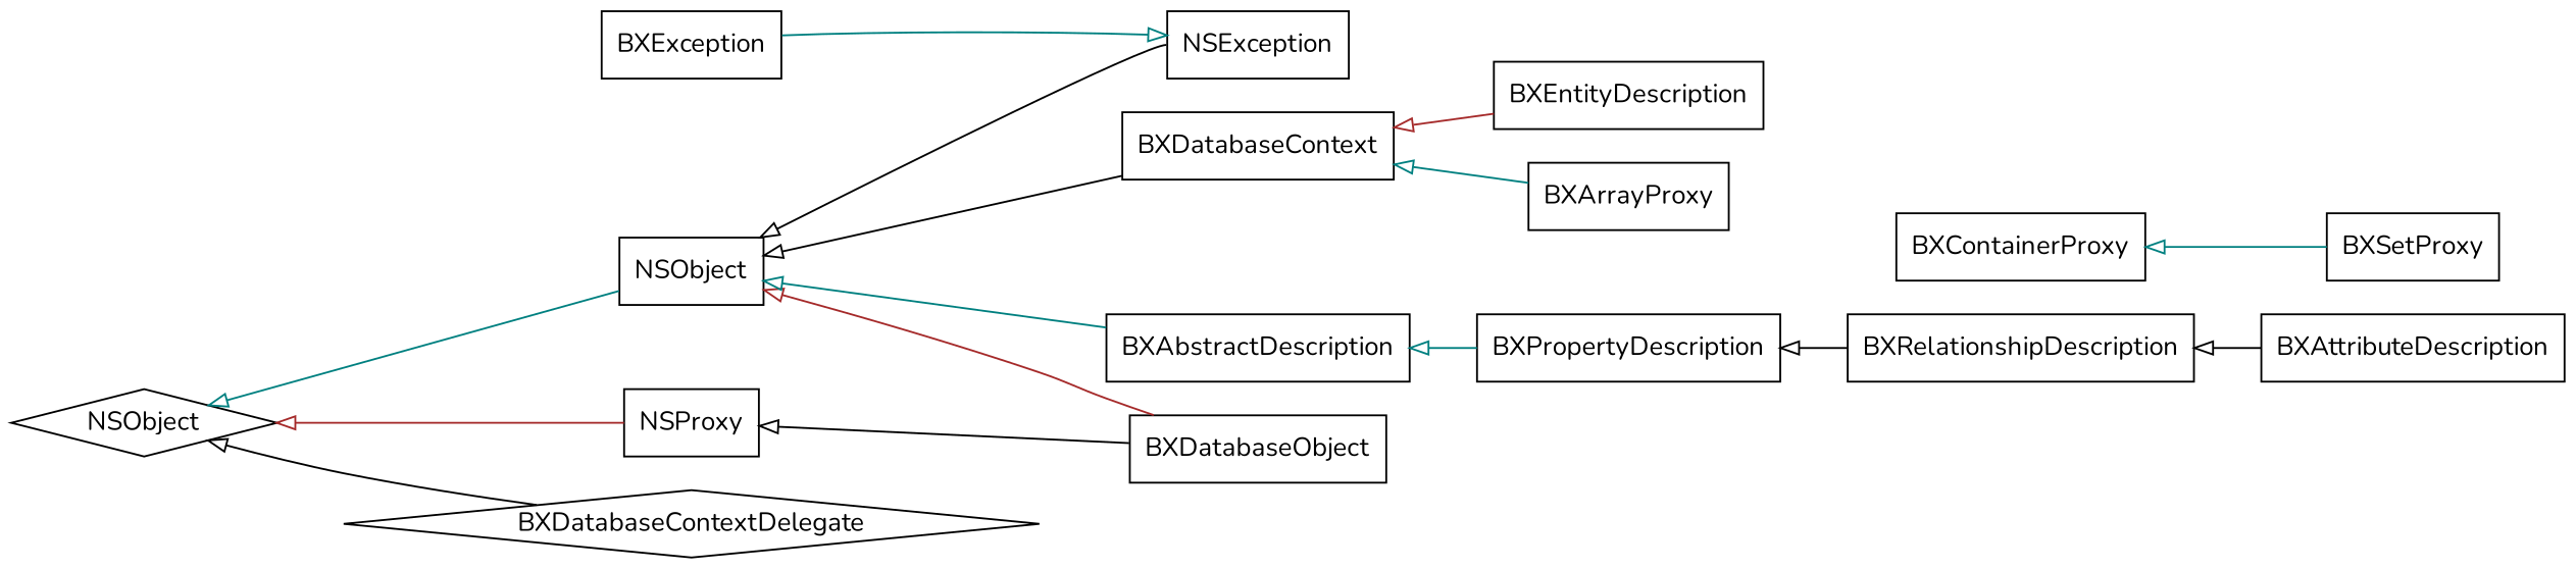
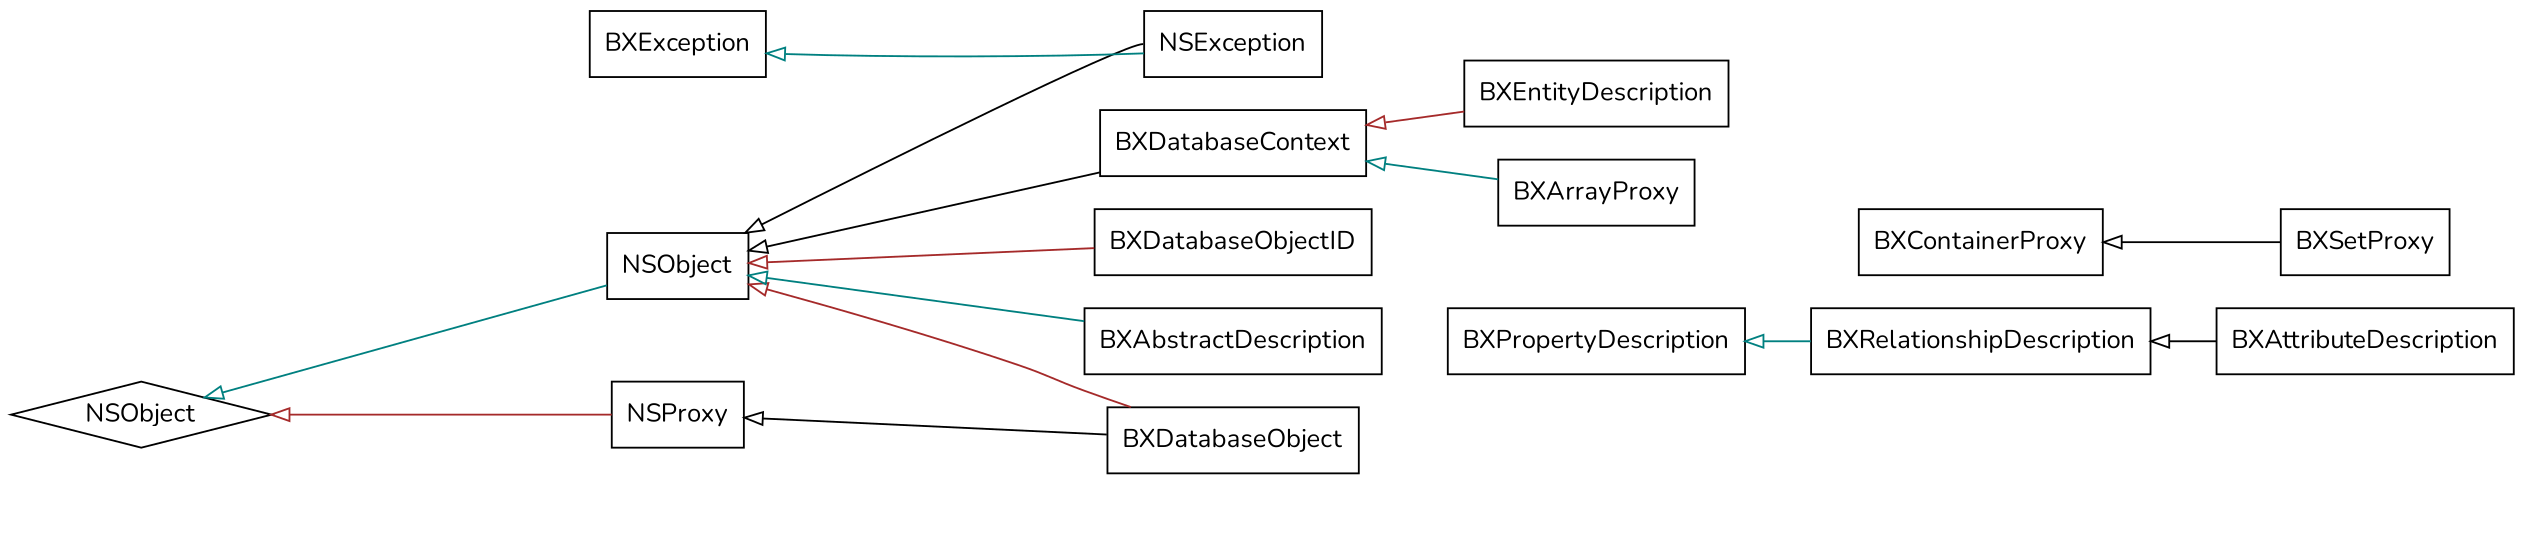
  digraph {
    compound=true
    fontname=Nunito
    rankdir=RL
    node [fontname=Nunito shape=box]
    edge [arrowhead=onormal color=teal fontname=Nunito]
    n1 [label=NSObject shape=diamond]
    NSObject
    NSProxy
    NSException
    BXDatabaseContext
    BXDatabaseObject
+   BXDatabaseObjectID
    BXException
    BXAbstractDescription
    BXEntityDescription
    BXPropertyDescription
    BXAttributeDescription
    BXRelationshipDescription
    BXArrayProxy
    BXSetProxy
    BXContainerProxy
-   BXDatabaseContextDelegate [shape=diamond]
    NSObject -> n1
    NSProxy -> n1 [color=brown]
    NSException -> NSObject [color=black tailport=w]
    BXDatabaseContext -> NSObject [color=black]
    BXDatabaseObject -> NSObject [color=brown]
    BXDatabaseObject -> NSProxy [color=black]
-   BXException -> NSException
+   BXDatabaseObjectID -> NSObject [color=brown]
+   NSException -> BXException
    BXAbstractDescription -> NSObject
    BXEntityDescription -> BXDatabaseContext [color=brown]
-   BXPropertyDescription -> BXAbstractDescription
    BXAttributeDescription -> BXRelationshipDescription [color=black]
-   BXRelationshipDescription -> BXPropertyDescription [color=black]
+   BXRelationshipDescription -> BXPropertyDescription
    BXArrayProxy -> BXDatabaseContext
-   BXSetProxy -> BXContainerProxy
-   BXDatabaseContextDelegate -> n1 [color=black]
+   BXSetProxy -> BXContainerProxy [color=black]
  }
